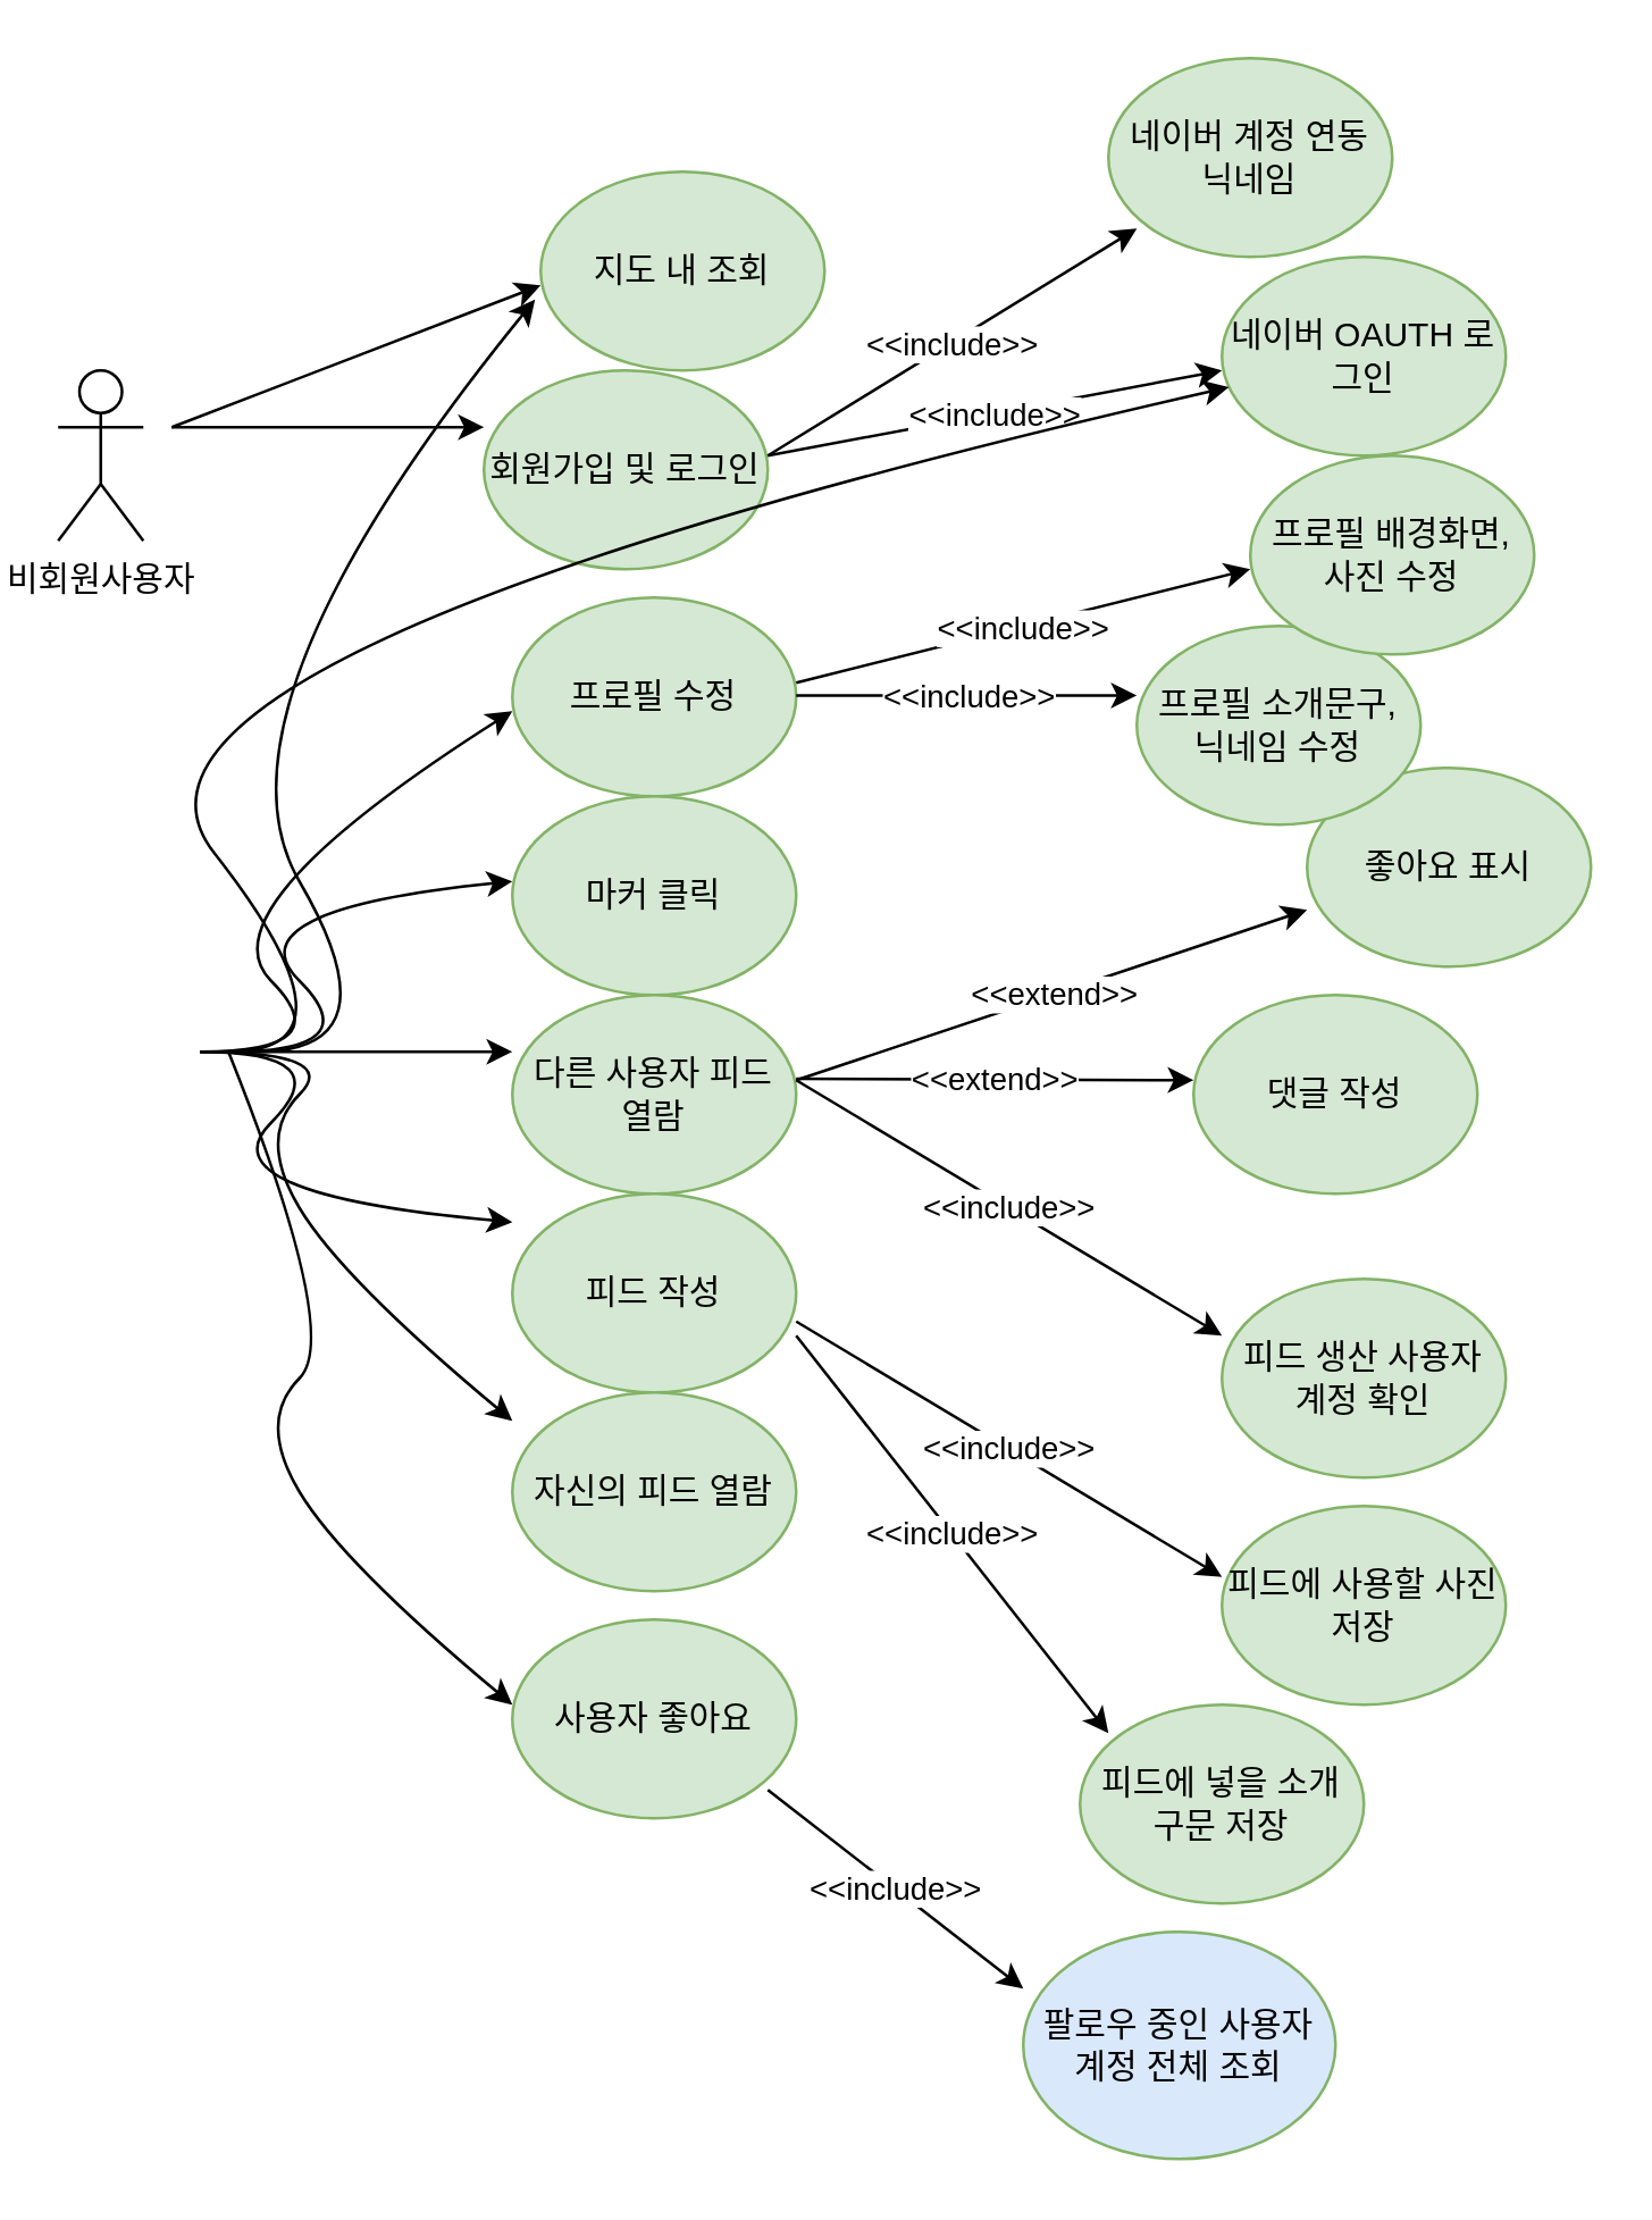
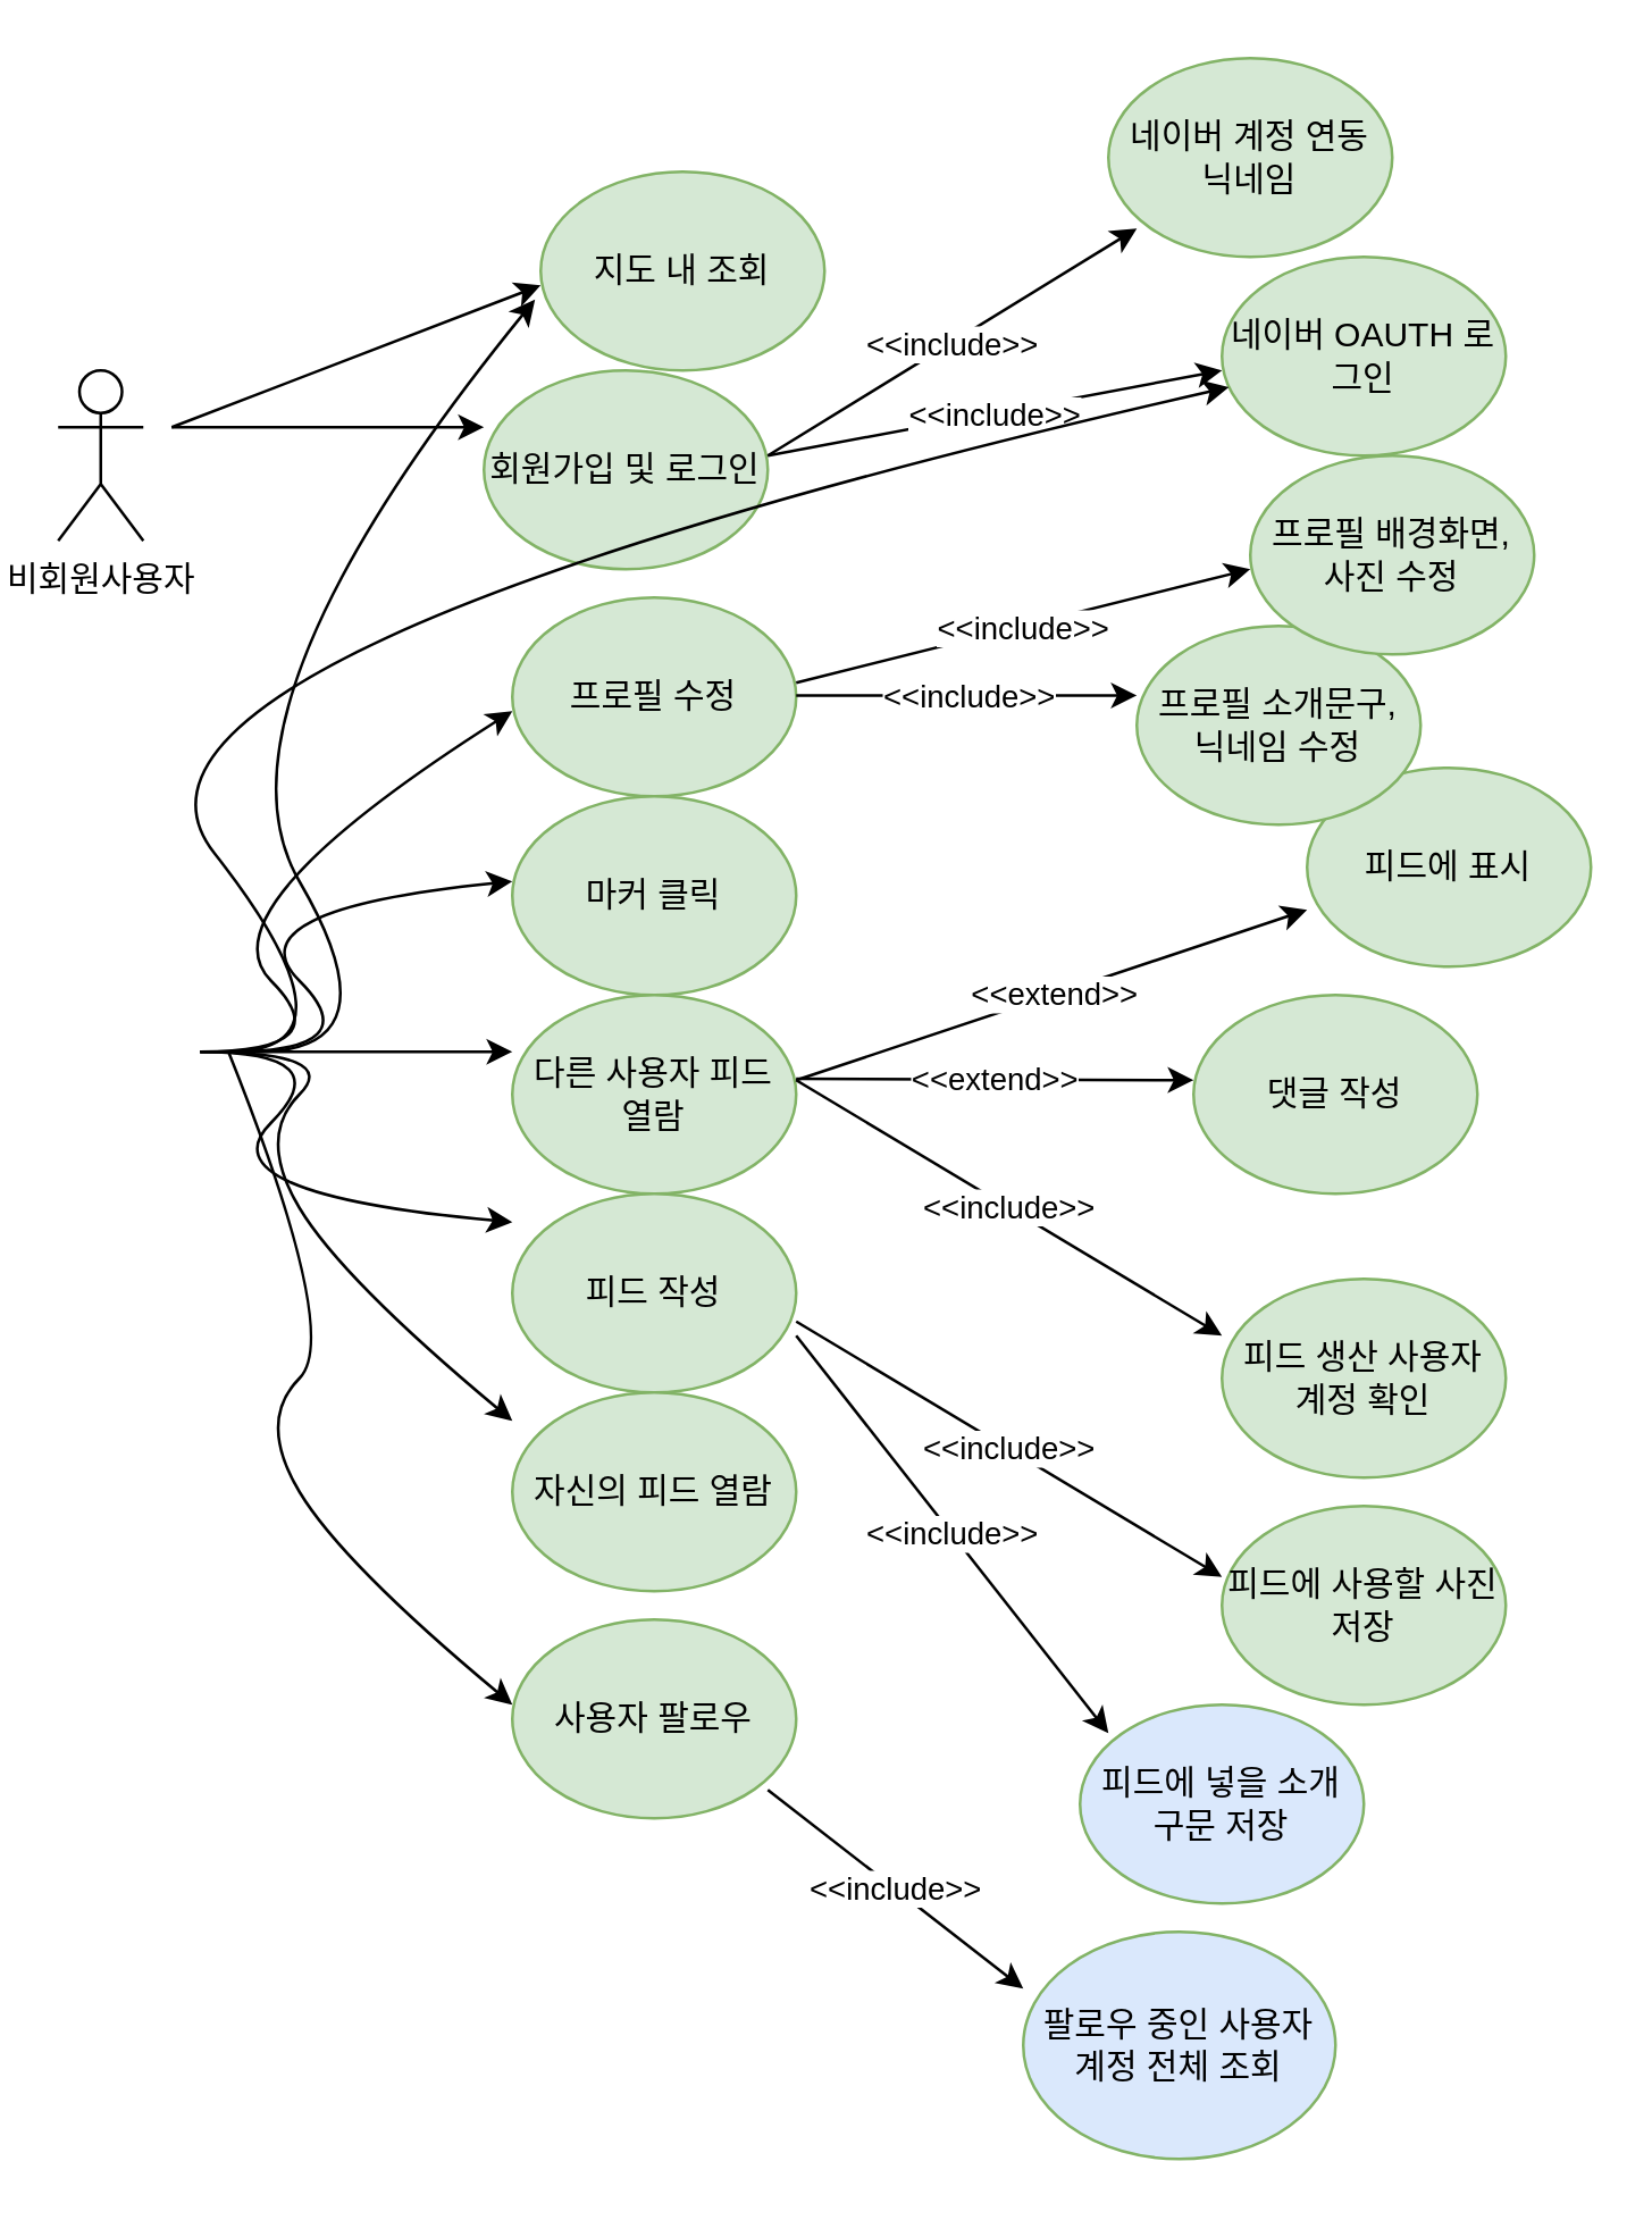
  <mxCell id="0" />
  <mxCell id="1" parent="0" />
  <mxCell id="2" value="비회원사용자" style="shape=umlActor;verticalLabelPosition=bottom;verticalAlign=top;html=1;outlineConnect=0;" vertex="1" parent="1"><mxGeometry x="20" y="130" width="30" height="60" as="geometry" /></mxCell>
  <mxCell id="3" value="" style="endArrow=classic;html=1;rounded=0;" edge="1" parent="1"><mxGeometry width="50" height="50" relative="1" as="geometry"><mxPoint x="60" y="150" as="sourcePoint" /><mxPoint x="170" y="150" as="targetPoint" /><Array as="points" /></mxGeometry></mxCell>
  <mxCell id="4" value="" style="endArrow=classic;html=1;rounded=0;" edge="1" parent="1"><mxGeometry width="50" height="50" relative="1" as="geometry"><mxPoint x="60" y="150" as="sourcePoint" /><mxPoint x="190" y="100" as="targetPoint" /><Array as="points" /></mxGeometry></mxCell>
  <mxCell id="5" value="지도 내 조회" style="ellipse;whiteSpace=wrap;html=1;labelBackgroundColor=none;fillColor=#d5e8d4;strokeColor=#82b366;" vertex="1" parent="1"><mxGeometry x="190" y="60" width="100" height="70" as="geometry" /></mxCell>
  <mxCell id="6" value="회원가입 및 로그인" style="ellipse;whiteSpace=wrap;html=1;labelBackgroundColor=none;fillColor=#d5e8d4;strokeColor=#82b366;" vertex="1" parent="1"><mxGeometry x="170" y="130" width="100" height="70" as="geometry" /></mxCell>
  <mxCell id="7" value="" style="endArrow=classic;html=1;rounded=0;" edge="1" parent="1"><mxGeometry width="50" height="50" relative="1" as="geometry"><mxPoint x="70" y="370" as="sourcePoint" /><mxPoint x="180" y="370" as="targetPoint" /><Array as="points" /></mxGeometry></mxCell>
  <mxCell id="8" value="" style="curved=1;endArrow=classic;html=1;rounded=0;" edge="1" parent="1"><mxGeometry width="50" height="50" relative="1" as="geometry"><mxPoint x="70" y="370" as="sourcePoint" /><mxPoint x="180" y="250" as="targetPoint" /><Array as="points"><mxPoint x="120" y="370" /><mxPoint x="70" y="320" /></Array></mxGeometry></mxCell>
  <mxCell id="9" value="" style="curved=1;endArrow=classic;html=1;rounded=0;" edge="1" parent="1"><mxGeometry width="50" height="50" relative="1" as="geometry"><mxPoint x="80" y="370" as="sourcePoint" /><mxPoint x="180" y="310" as="targetPoint" /><Array as="points"><mxPoint x="130" y="370" /><mxPoint x="80" y="320" /></Array></mxGeometry></mxCell>
  <mxCell id="10" value="" style="curved=1;endArrow=classic;html=1;rounded=0;" edge="1" parent="1"><mxGeometry width="50" height="50" relative="1" as="geometry"><mxPoint x="70" y="370" as="sourcePoint" /><mxPoint x="180" y="430" as="targetPoint" /><Array as="points"><mxPoint x="120" y="370" /><mxPoint x="70" y="420" /></Array></mxGeometry></mxCell>
  <mxCell id="11" value="" style="curved=1;endArrow=classic;html=1;rounded=0;" edge="1" parent="1"><mxGeometry width="50" height="50" relative="1" as="geometry"><mxPoint x="70" y="370" as="sourcePoint" /><mxPoint x="180" y="500" as="targetPoint" /><Array as="points"><mxPoint x="120" y="370" /><mxPoint x="90" y="400" /><mxPoint x="120" y="450" /></Array></mxGeometry></mxCell>
  <mxCell id="12" value="프로필 수정" style="ellipse;whiteSpace=wrap;html=1;labelBackgroundColor=none;fillColor=#d5e8d4;strokeColor=#82b366;" vertex="1" parent="1"><mxGeometry x="180" y="210" width="100" height="70" as="geometry" /></mxCell>
  <mxCell id="13" value="마커 클릭" style="ellipse;whiteSpace=wrap;html=1;labelBackgroundColor=none;fillColor=#d5e8d4;strokeColor=#82b366;" vertex="1" parent="1"><mxGeometry x="180" y="280" width="100" height="70" as="geometry" /></mxCell>
  <mxCell id="14" value="다른 사용자 피드 열람" style="ellipse;whiteSpace=wrap;html=1;labelBackgroundColor=none;fillColor=#d5e8d4;strokeColor=#82b366;" vertex="1" parent="1"><mxGeometry x="180" y="350" width="100" height="70" as="geometry" /></mxCell>
  <mxCell id="15" value="피드 작성" style="ellipse;whiteSpace=wrap;html=1;labelBackgroundColor=none;fillColor=#d5e8d4;strokeColor=#82b366;" vertex="1" parent="1"><mxGeometry x="180" y="420" width="100" height="70" as="geometry" /></mxCell>
  <mxCell id="16" value="자신의 피드 열람" style="ellipse;whiteSpace=wrap;html=1;labelBackgroundColor=none;fillColor=#d5e8d4;strokeColor=#82b366;" vertex="1" parent="1"><mxGeometry x="180" y="490" width="100" height="70" as="geometry" /></mxCell>
  <mxCell id="17" value="" style="endArrow=classic;html=1;rounded=0;" edge="1" parent="1"><mxGeometry relative="1" as="geometry"><mxPoint x="270" y="160" as="sourcePoint" /><mxPoint x="400" y="80" as="targetPoint" /></mxGeometry></mxCell>
  <mxCell id="18" value="&amp;lt;&amp;lt;include&amp;gt;&amp;gt;" style="edgeLabel;resizable=0;html=1;;align=center;verticalAlign=middle;" connectable="0" vertex="1" parent="17"><mxGeometry relative="1" as="geometry" /></mxCell>
  <mxCell id="19" value="" style="endArrow=classic;html=1;rounded=0;" edge="1" parent="1"><mxGeometry relative="1" as="geometry"><mxPoint x="270" y="160" as="sourcePoint" /><mxPoint x="430" y="130" as="targetPoint" /></mxGeometry></mxCell>
  <mxCell id="20" value="&amp;lt;&amp;lt;include&amp;gt;&amp;gt;" style="edgeLabel;resizable=0;html=1;;align=center;verticalAlign=middle;" connectable="0" vertex="1" parent="19"><mxGeometry relative="1" as="geometry" /></mxCell>
  <mxCell id="21" value="네이버 계정 연동 닉네임" style="ellipse;whiteSpace=wrap;html=1;labelBackgroundColor=none;fillColor=#d5e8d4;strokeColor=#82b366;" vertex="1" parent="1"><mxGeometry x="390" y="20" width="100" height="70" as="geometry" /></mxCell>
  <mxCell id="22" value="네이버 OAUTH 로그인" style="ellipse;whiteSpace=wrap;html=1;labelBackgroundColor=none;fillColor=#d5e8d4;strokeColor=#82b366;" vertex="1" parent="1"><mxGeometry x="430" y="90" width="100" height="70" as="geometry" /></mxCell>
  <mxCell id="23" value="" style="curved=1;endArrow=classic;html=1;rounded=0;" edge="1" parent="1"><mxGeometry width="50" height="50" relative="1" as="geometry"><mxPoint x="80" y="370" as="sourcePoint" /><mxPoint x="180" y="600" as="targetPoint" /><Array as="points"><mxPoint x="120" y="470" /><mxPoint x="90" y="500" /><mxPoint x="120" y="550" /></Array></mxGeometry></mxCell>
- <mxCell id="24" value="사용자 좋아요" style="ellipse;whiteSpace=wrap;html=1;labelBackgroundColor=none;fillColor=#d5e8d4;strokeColor=#82b366;" vertex="1" parent="1"><mxGeometry x="180" y="570" width="100" height="70" as="geometry" /></mxCell>
+ <mxCell id="24" value="사용자 팔로우" style="ellipse;whiteSpace=wrap;html=1;labelBackgroundColor=none;fillColor=#d5e8d4;strokeColor=#82b366;" vertex="1" parent="1"><mxGeometry x="180" y="570" width="100" height="70" as="geometry" /></mxCell>
  <mxCell id="25" value="" style="endArrow=classic;html=1;rounded=0;" edge="1" parent="1"><mxGeometry relative="1" as="geometry"><mxPoint x="280" y="379.5" as="sourcePoint" /><mxPoint x="420" y="380" as="targetPoint" /></mxGeometry></mxCell>
  <mxCell id="26" value="&amp;lt;&amp;lt;extend&amp;gt;&amp;gt;" style="edgeLabel;resizable=0;html=1;;align=center;verticalAlign=middle;" connectable="0" vertex="1" parent="25"><mxGeometry relative="1" as="geometry" /></mxCell>
  <mxCell id="27" value="" style="endArrow=classic;html=1;rounded=0;" edge="1" parent="1"><mxGeometry relative="1" as="geometry"><mxPoint x="280" y="380" as="sourcePoint" /><mxPoint x="460" y="320" as="targetPoint" /></mxGeometry></mxCell>
  <mxCell id="28" value="&amp;lt;&amp;lt;extend&amp;gt;&amp;gt;" style="edgeLabel;resizable=0;html=1;;align=center;verticalAlign=middle;" connectable="0" vertex="1" parent="27"><mxGeometry relative="1" as="geometry" /></mxCell>
- <mxCell id="29" value="좋아요 표시" style="ellipse;whiteSpace=wrap;html=1;labelBackgroundColor=none;fillColor=#d5e8d4;strokeColor=#82b366;" vertex="1" parent="1"><mxGeometry x="460" y="270" width="100" height="70" as="geometry" /></mxCell>
+ <mxCell id="29" value="피드에 표시" style="ellipse;whiteSpace=wrap;html=1;labelBackgroundColor=none;fillColor=#d5e8d4;strokeColor=#82b366;" vertex="1" parent="1"><mxGeometry x="460" y="270" width="100" height="70" as="geometry" /></mxCell>
  <mxCell id="30" value="댓글 작성" style="ellipse;whiteSpace=wrap;html=1;labelBackgroundColor=none;fillColor=#d5e8d4;strokeColor=#82b366;" vertex="1" parent="1"><mxGeometry x="420" y="350" width="100" height="70" as="geometry" /></mxCell>
  <mxCell id="31" value="" style="curved=1;endArrow=classic;html=1;rounded=0;entryX=-0.02;entryY=0.643;entryDx=0;entryDy=0;entryPerimeter=0;" edge="1" parent="1" target="5"><mxGeometry width="50" height="50" relative="1" as="geometry"><mxPoint x="90" y="370" as="sourcePoint" /><mxPoint x="140" y="320" as="targetPoint" /><Array as="points"><mxPoint x="140" y="370" /><mxPoint x="70" y="250" /></Array></mxGeometry></mxCell>
  <mxCell id="32" value="" style="curved=1;endArrow=classic;html=1;rounded=0;" edge="1" parent="1" target="22"><mxGeometry width="50" height="50" relative="1" as="geometry"><mxPoint x="80" y="370" as="sourcePoint" /><mxPoint x="130" y="320" as="targetPoint" /><Array as="points"><mxPoint x="130" y="370" /><mxPoint x="20" y="230" /></Array></mxGeometry></mxCell>
  <mxCell id="33" value="피드 생산 사용자 계정 확인" style="ellipse;whiteSpace=wrap;html=1;labelBackgroundColor=none;fillColor=#d5e8d4;strokeColor=#82b366;" vertex="1" parent="1"><mxGeometry x="430" y="450" width="100" height="70" as="geometry" /></mxCell>
  <mxCell id="34" value="" style="endArrow=classic;html=1;rounded=0;" edge="1" parent="1"><mxGeometry relative="1" as="geometry"><mxPoint x="280" y="380" as="sourcePoint" /><mxPoint x="430" y="470" as="targetPoint" /></mxGeometry></mxCell>
  <mxCell id="35" value="&amp;lt;&amp;lt;include&amp;gt;&amp;gt;" style="edgeLabel;resizable=0;html=1;;align=center;verticalAlign=middle;" connectable="0" vertex="1" parent="34"><mxGeometry relative="1" as="geometry" /></mxCell>
  <mxCell id="36" value="" style="endArrow=classic;html=1;rounded=0;" edge="1" parent="1"><mxGeometry relative="1" as="geometry"><mxPoint x="280" y="465" as="sourcePoint" /><mxPoint x="430" y="555" as="targetPoint" /></mxGeometry></mxCell>
  <mxCell id="37" value="&amp;lt;&amp;lt;include&amp;gt;&amp;gt;" style="edgeLabel;resizable=0;html=1;;align=center;verticalAlign=middle;" connectable="0" vertex="1" parent="36"><mxGeometry relative="1" as="geometry" /></mxCell>
  <mxCell id="38" value="" style="endArrow=classic;html=1;rounded=0;" edge="1" parent="1"><mxGeometry relative="1" as="geometry"><mxPoint x="280" y="470" as="sourcePoint" /><mxPoint x="390" y="610" as="targetPoint" /></mxGeometry></mxCell>
  <mxCell id="39" value="&amp;lt;&amp;lt;include&amp;gt;&amp;gt;" style="edgeLabel;resizable=0;html=1;;align=center;verticalAlign=middle;" connectable="0" vertex="1" parent="38"><mxGeometry relative="1" as="geometry" /></mxCell>
  <mxCell id="40" value="피드에 사용할 사진 저장" style="ellipse;whiteSpace=wrap;html=1;labelBackgroundColor=none;fillColor=#d5e8d4;strokeColor=#82b366;" vertex="1" parent="1"><mxGeometry x="430" y="530" width="100" height="70" as="geometry" /></mxCell>
- <mxCell id="41" value="피드에 넣을 소개 구문 저장" style="ellipse;whiteSpace=wrap;html=1;labelBackgroundColor=none;fillColor=#d5e8d4;strokeColor=#82b366;" vertex="1" parent="1"><mxGeometry x="380" y="600" width="100" height="70" as="geometry" /></mxCell>
+ <mxCell id="41" value="피드에 넣을 소개 구문 저장" style="ellipse;whiteSpace=wrap;html=1;labelBackgroundColor=none;fillColor=#dae8fc;strokeColor=#82b366;" vertex="1" parent="1"><mxGeometry x="380" y="600" width="100" height="70" as="geometry" /></mxCell>
  <mxCell id="42" value="" style="endArrow=classic;html=1;rounded=0;" edge="1" parent="1"><mxGeometry relative="1" as="geometry"><mxPoint x="280" y="240" as="sourcePoint" /><mxPoint x="440" y="200" as="targetPoint" /></mxGeometry></mxCell>
  <mxCell id="43" value="&amp;lt;&amp;lt;include&amp;gt;&amp;gt;" style="edgeLabel;resizable=0;html=1;;align=center;verticalAlign=middle;" connectable="0" vertex="1" parent="42"><mxGeometry relative="1" as="geometry" /></mxCell>
  <mxCell id="44" value="" style="endArrow=classic;html=1;rounded=0;" edge="1" parent="1"><mxGeometry relative="1" as="geometry"><mxPoint x="280" y="244.5" as="sourcePoint" /><mxPoint x="400" y="244.5" as="targetPoint" /></mxGeometry></mxCell>
  <mxCell id="45" value="&amp;lt;&amp;lt;include&amp;gt;&amp;gt;" style="edgeLabel;resizable=0;html=1;;align=center;verticalAlign=middle;" connectable="0" vertex="1" parent="44"><mxGeometry relative="1" as="geometry" /></mxCell>
  <mxCell id="46" value="프로필 소개문구, 닉네임 수정" style="ellipse;whiteSpace=wrap;html=1;labelBackgroundColor=none;fillColor=#d5e8d4;strokeColor=#82b366;" vertex="1" parent="1"><mxGeometry x="400" y="220" width="100" height="70" as="geometry" /></mxCell>
  <mxCell id="47" value="프로필 배경화면, 사진 수정" style="ellipse;whiteSpace=wrap;html=1;labelBackgroundColor=none;fillColor=#d5e8d4;strokeColor=#82b366;" vertex="1" parent="1"><mxGeometry x="440" y="160" width="100" height="70" as="geometry" /></mxCell>
  <mxCell id="48" value="" style="endArrow=classic;html=1;rounded=0;" edge="1" parent="1"><mxGeometry relative="1" as="geometry"><mxPoint x="270" y="630" as="sourcePoint" /><mxPoint x="360" y="700" as="targetPoint" /></mxGeometry></mxCell>
  <mxCell id="49" value="&amp;lt;&amp;lt;include&amp;gt;&amp;gt;" style="edgeLabel;resizable=0;html=1;;align=center;verticalAlign=middle;" connectable="0" vertex="1" parent="48"><mxGeometry relative="1" as="geometry" /></mxCell>
  <mxCell id="50" value="팔로우 중인 사용자 계정 전체 조회" style="ellipse;whiteSpace=wrap;html=1;labelBackgroundColor=none;fillColor=#dae8fc;strokeColor=#82b366;" vertex="1" parent="1"><mxGeometry x="360" y="680" width="110" height="80" as="geometry" /></mxCell>
